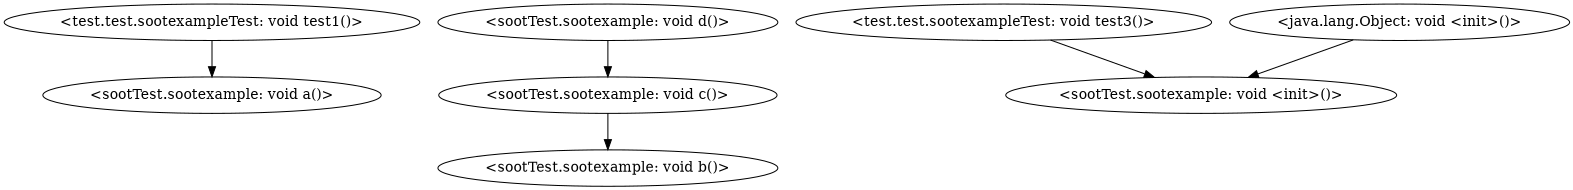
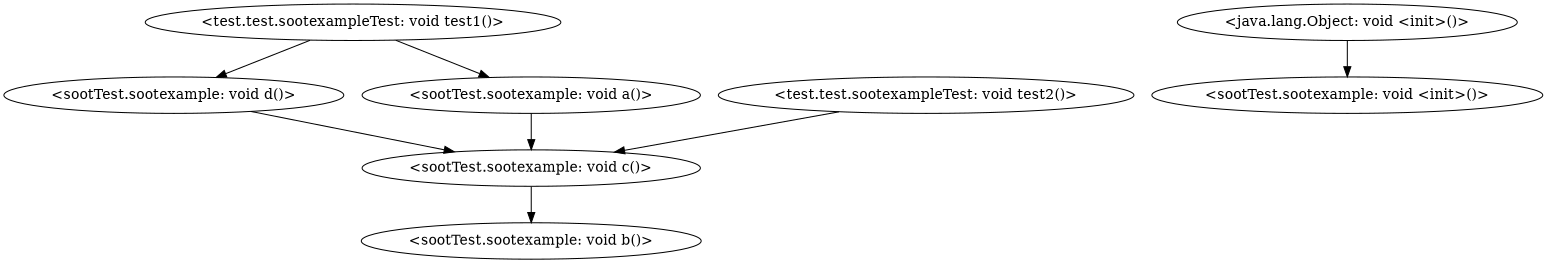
  digraph {
    "<test.test.sootexampleTest: void test1()>"
    "<sootTest.sootexample: void d()>"
    "<sootTest.sootexample: void a()>"
    "<sootTest.sootexample: void c()>"
+   "<test.test.sootexampleTest: void test2()>"
    "<sootTest.sootexample: void b()>"
-   "<test.test.sootexampleTest: void test3()>"
    "<sootTest.sootexample: void <init>()>"
    "<java.lang.Object: void <init>()>"
+   "<test.test.sootexampleTest: void test1()>" -> "<sootTest.sootexample: void d()>"
    "<test.test.sootexampleTest: void test1()>" -> "<sootTest.sootexample: void a()>"
    "<sootTest.sootexample: void d()>" -> "<sootTest.sootexample: void c()>"
+   "<sootTest.sootexample: void a()>" -> "<sootTest.sootexample: void c()>"
    "<sootTest.sootexample: void c()>" -> "<sootTest.sootexample: void b()>"
-   "<test.test.sootexampleTest: void test3()>" -> "<sootTest.sootexample: void <init>()>"
+   "<test.test.sootexampleTest: void test2()>" -> "<sootTest.sootexample: void c()>"
    "<java.lang.Object: void <init>()>" -> "<sootTest.sootexample: void <init>()>"
  }
